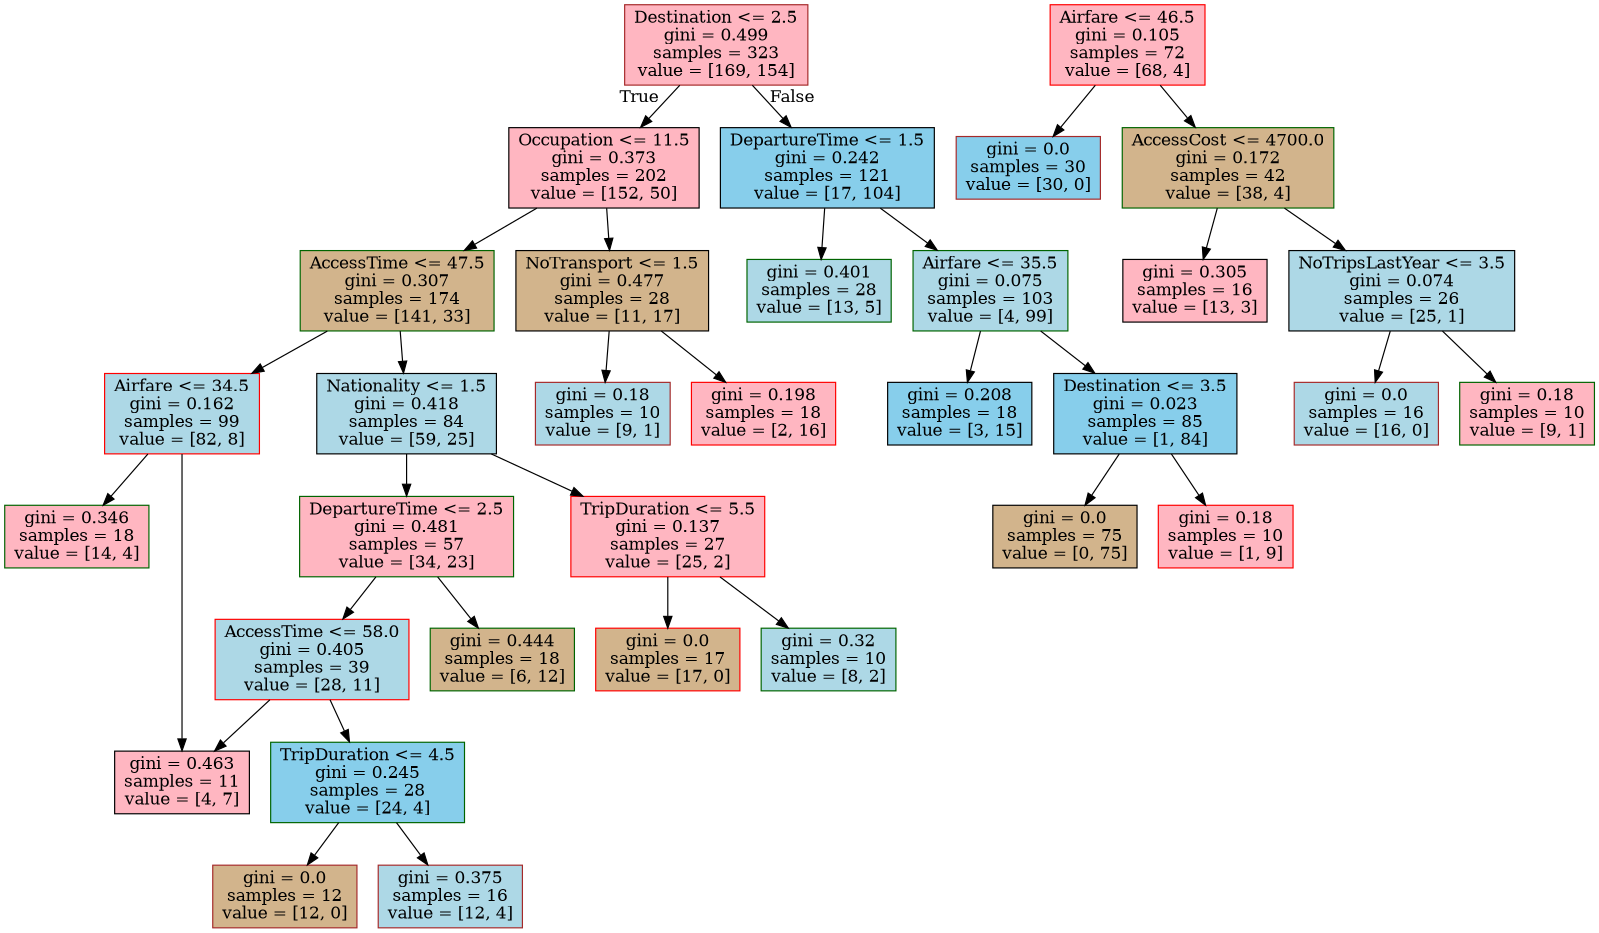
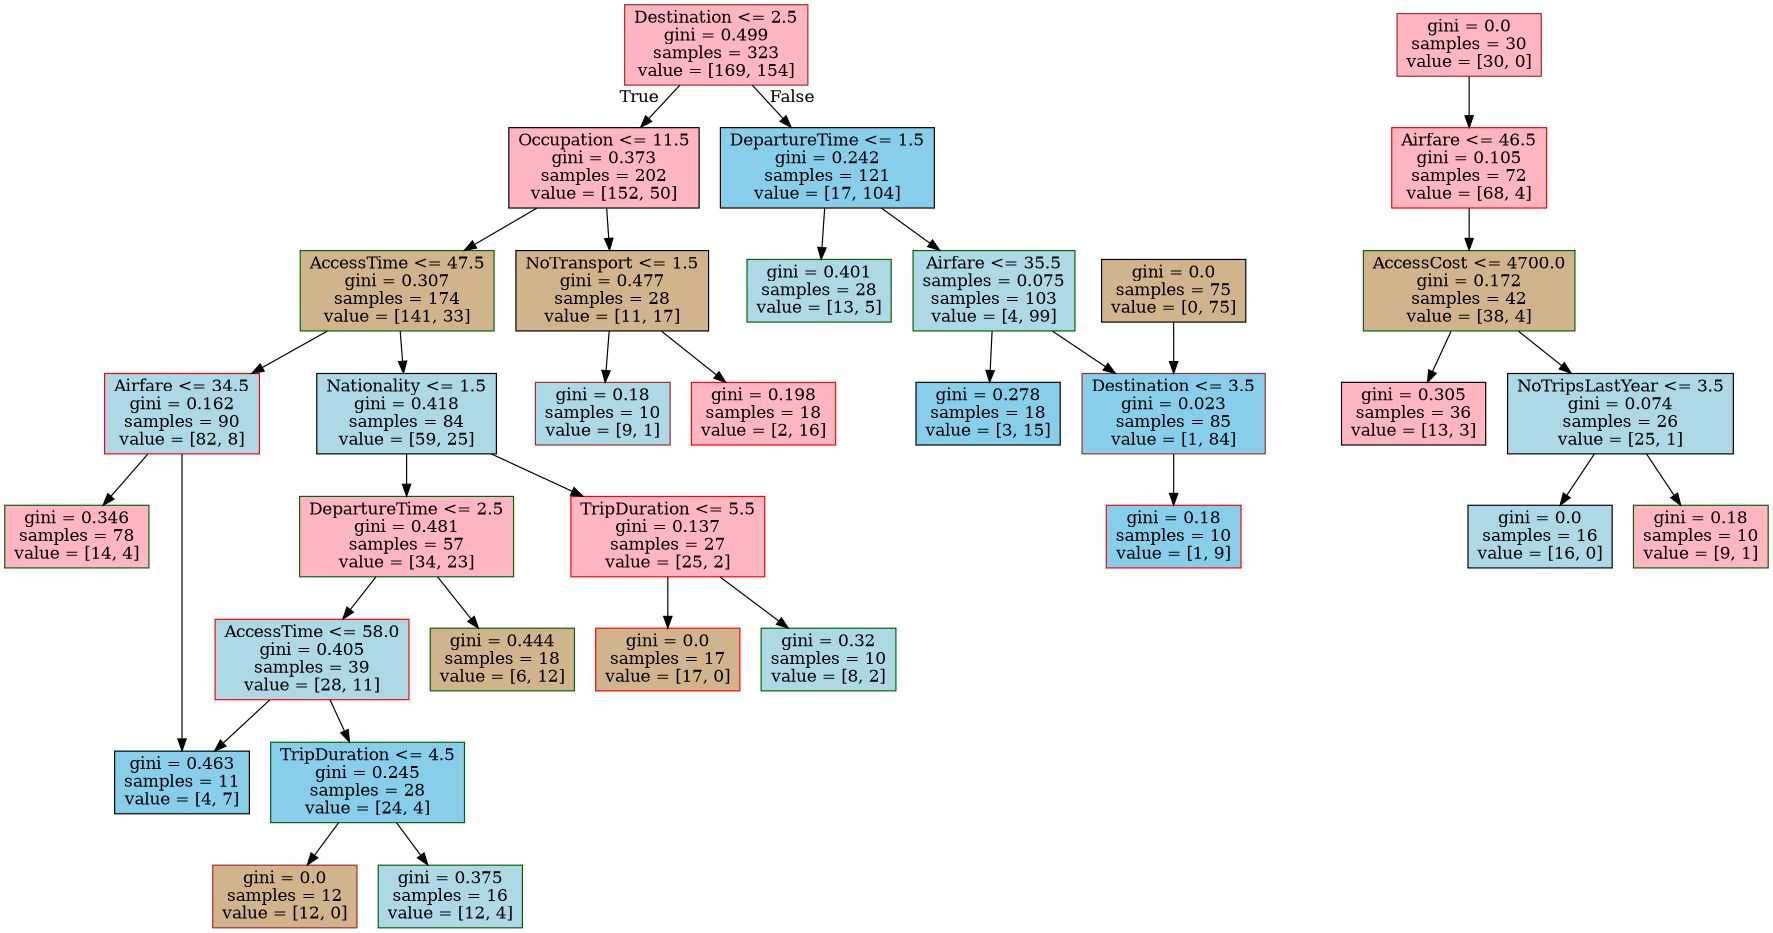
  digraph {
    node [color=black fillcolor=lightpink shape=box style=filled]
    n1 [color=brown label="Destination <= 2.5\ngini = 0.499\nsamples = 323\nvalue = [169, 154]"]
    n2 [label="Occupation <= 11.5\ngini = 0.373\nsamples = 202\nvalue = [152, 50]"]
    n3 [fillcolor=skyblue label="DepartureTime <= 1.5\ngini = 0.242\nsamples = 121\nvalue = [17, 104]"]
    n4 [color=darkgreen fillcolor=tan label="AccessTime <= 47.5\ngini = 0.307\nsamples = 174\nvalue = [141, 33]"]
    n5 [fillcolor=tan label="NoTransport <= 1.5\ngini = 0.477\nsamples = 28\nvalue = [11, 17]"]
    n6 [color=darkgreen fillcolor=lightblue label="gini = 0.401\nsamples = 28\nvalue = [13, 5]"]
-   n7 [color=darkgreen fillcolor=lightblue label="Airfare <= 35.5\ngini = 0.075\nsamples = 103\nvalue = [4, 99]"]
-   n8 [color=red fillcolor=lightblue label="Airfare <= 34.5\ngini = 0.162\nsamples = 99\nvalue = [82, 8]"]
+   n7 [color=darkgreen fillcolor=lightblue label="Airfare <= 35.5\nsamples = 0.075\nsamples = 103\nvalue = [4, 99]"]
+   n8 [color=red fillcolor=lightblue label="Airfare <= 34.5\ngini = 0.162\nsamples = 90\nvalue = [82, 8]"]
    n9 [fillcolor=lightblue label="Nationality <= 1.5\ngini = 0.418\nsamples = 84\nvalue = [59, 25]"]
    n10 [color=brown fillcolor=lightblue label="gini = 0.18\nsamples = 10\nvalue = [9, 1]"]
    n11 [color=red label="gini = 0.198\nsamples = 18\nvalue = [2, 16]"]
-   n12 [color=darkgreen label="gini = 0.346\nsamples = 18\nvalue = [14, 4]"]
-   n13 [label="gini = 0.463\nsamples = 11\nvalue = [4, 7]"]
+   n12 [color=darkgreen label="gini = 0.346\nsamples = 78\nvalue = [14, 4]"]
+   n13 [fillcolor=skyblue label="gini = 0.463\nsamples = 11\nvalue = [4, 7]"]
    n14 [color=darkgreen label="DepartureTime <= 2.5\ngini = 0.481\nsamples = 57\nvalue = [34, 23]"]
    n15 [color=red label="TripDuration <= 5.5\ngini = 0.137\nsamples = 27\nvalue = [25, 2]"]
    n16 [color=red label="Airfare <= 46.5\ngini = 0.105\nsamples = 72\nvalue = [68, 4]"]
-   n17 [color=brown fillcolor=skyblue label="gini = 0.0\nsamples = 30\nvalue = [30, 0]"]
+   n17 [color=brown label="gini = 0.0\nsamples = 30\nvalue = [30, 0]"]
    n18 [color=darkgreen fillcolor=tan label="AccessCost <= 4700.0\ngini = 0.172\nsamples = 42\nvalue = [38, 4]"]
-   n19 [label="gini = 0.305\nsamples = 16\nvalue = [13, 3]"]
+   n19 [label="gini = 0.305\nsamples = 36\nvalue = [13, 3]"]
    n20 [fillcolor=lightblue label="NoTripsLastYear <= 3.5\ngini = 0.074\nsamples = 26\nvalue = [25, 1]"]
-   n21 [color=brown fillcolor=lightblue label="gini = 0.0\nsamples = 16\nvalue = [16, 0]"]
+   n21 [fillcolor=lightblue label="gini = 0.0\nsamples = 16\nvalue = [16, 0]"]
    n22 [color=darkgreen label="gini = 0.18\nsamples = 10\nvalue = [9, 1]"]
    n23 [color=red fillcolor=lightblue label="AccessTime <= 58.0\ngini = 0.405\nsamples = 39\nvalue = [28, 11]"]
    n24 [color=darkgreen fillcolor=tan label="gini = 0.444\nsamples = 18\nvalue = [6, 12]"]
    n25 [color=red fillcolor=tan label="gini = 0.0\nsamples = 17\nvalue = [17, 0]"]
    n26 [color=darkgreen fillcolor=lightblue label="gini = 0.32\nsamples = 10\nvalue = [8, 2]"]
    n27 [color=darkgreen fillcolor=skyblue label="TripDuration <= 4.5\ngini = 0.245\nsamples = 28\nvalue = [24, 4]"]
    n28 [color=brown fillcolor=tan label="gini = 0.0\nsamples = 12\nvalue = [12, 0]"]
-   n29 [color=brown fillcolor=lightblue label="gini = 0.375\nsamples = 16\nvalue = [12, 4]"]
-   n30 [fillcolor=skyblue label="gini = 0.208\nsamples = 18\nvalue = [3, 15]"]
-   n31 [fillcolor=skyblue label="Destination <= 3.5\ngini = 0.023\nsamples = 85\nvalue = [1, 84]"]
+   n29 [color=darkgreen fillcolor=lightblue label="gini = 0.375\nsamples = 16\nvalue = [12, 4]"]
+   n30 [fillcolor=skyblue label="gini = 0.278\nsamples = 18\nvalue = [3, 15]"]
+   n31 [color=brown fillcolor=skyblue label="Destination <= 3.5\ngini = 0.023\nsamples = 85\nvalue = [1, 84]"]
    n32 [fillcolor=tan label="gini = 0.0\nsamples = 75\nvalue = [0, 75]"]
-   n33 [color=red label="gini = 0.18\nsamples = 10\nvalue = [1, 9]"]
+   n33 [color=red fillcolor=skyblue label="gini = 0.18\nsamples = 10\nvalue = [1, 9]"]
    n1 -> n2 [headlabel=True labelangle=45 labeldistance=2.5]
    n1 -> n3 [headlabel=False labelangle=-45 labeldistance=2.5]
    n2 -> n4
    n2 -> n5
    n3 -> n6
    n3 -> n7
    n4 -> n8
    n4 -> n9
    n5 -> n10
    n5 -> n11
    n7 -> n30
    n7 -> n31
    n8 -> n12
    n8 -> n13
    n9 -> n14
    n9 -> n15
    n14 -> n23
    n14 -> n24
    n15 -> n25
    n15 -> n26
-   n16 -> n17
+   n17 -> n16
    n16 -> n18
    n18 -> n19
    n18 -> n20
    n20 -> n21
    n20 -> n22
    n23 -> n13
    n23 -> n27
    n27 -> n28
    n27 -> n29
-   n31 -> n32
+   n32 -> n31
    n31 -> n33
  }
